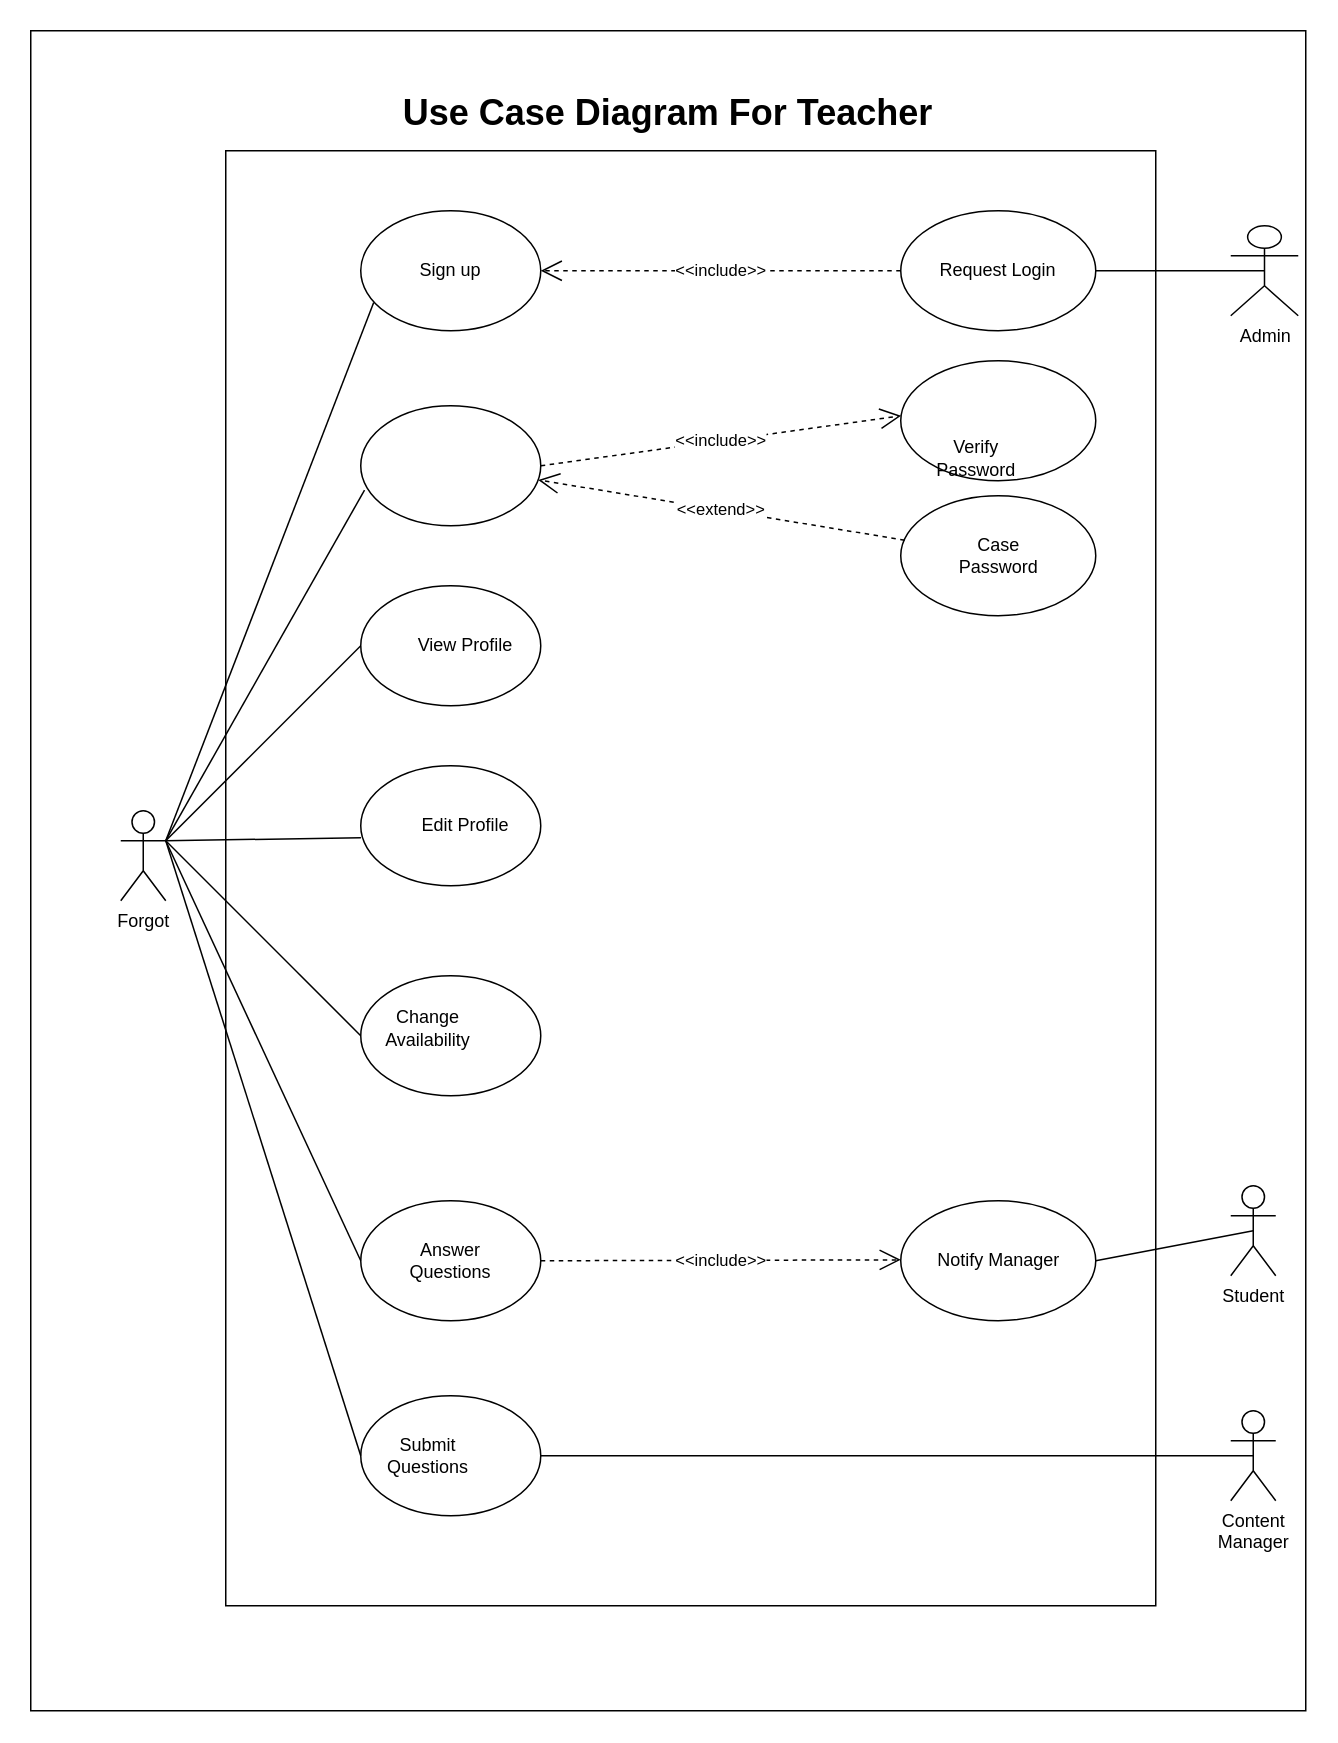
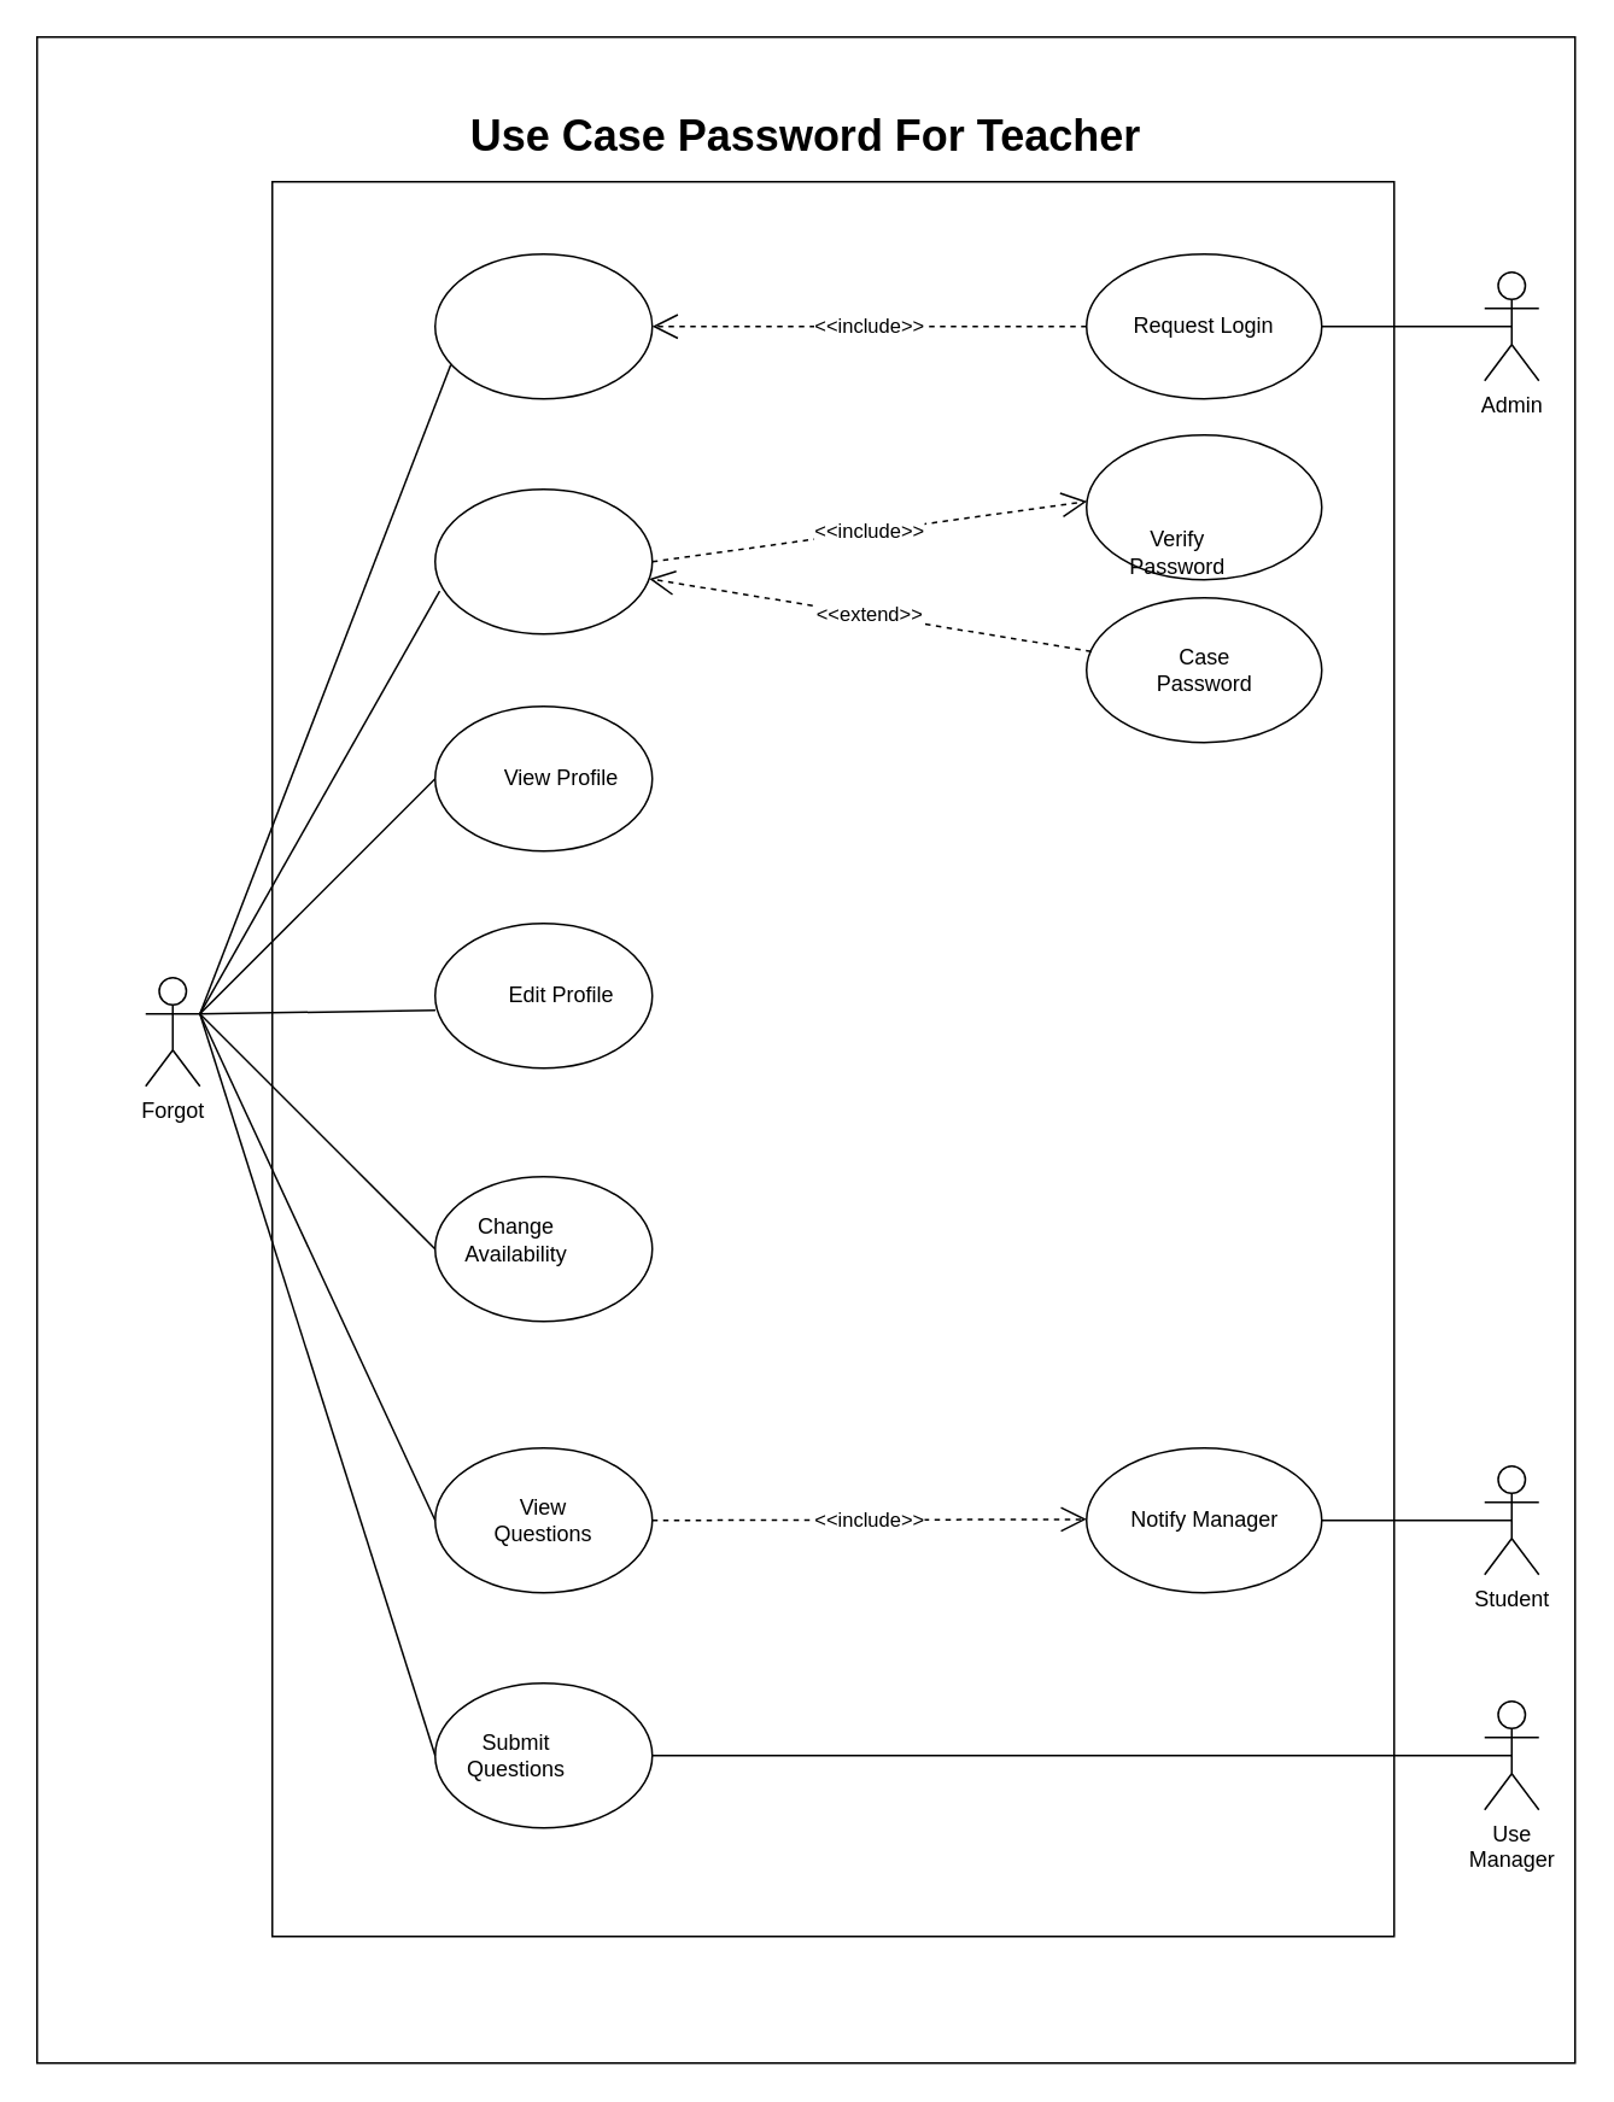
  <mxCell id="0" />
  <mxCell id="1" parent="0" />
  <mxCell id="2" value="" style="rounded=0;whiteSpace=wrap;html=1;" parent="1" vertex="1"><mxGeometry width="850" height="1120" as="geometry" x="20" y="20" /></mxCell>
  <mxCell id="3" value="Forgot" style="shape=umlActor;verticalLabelPosition=bottom;labelBackgroundColor=#ffffff;verticalAlign=top;html=1;outlineConnect=0;" parent="1" vertex="1"><mxGeometry x="80" y="540" width="30" height="60" as="geometry" /></mxCell>
- <mxCell id="4" value="&lt;font style=&quot;font-size: 24px&quot;&gt;&lt;b&gt;Use Case Diagram For Teacher&lt;/b&gt;&lt;/font&gt;" style="text;html=1;strokeColor=none;fillColor=none;align=center;verticalAlign=middle;whiteSpace=wrap;rounded=0;" parent="1" vertex="1"><mxGeometry y="60" width="850" height="30" as="geometry" x="20" /></mxCell>
+ <mxCell id="4" value="&lt;font style=&quot;font-size: 24px&quot;&gt;&lt;b&gt;Use Case Password For Teacher&lt;/b&gt;&lt;/font&gt;" style="text;html=1;strokeColor=none;fillColor=none;align=center;verticalAlign=middle;whiteSpace=wrap;rounded=0;" parent="1" vertex="1"><mxGeometry y="60" width="850" height="30" as="geometry" x="20" /></mxCell>
  <mxCell id="5" value="" style="rounded=0;whiteSpace=wrap;html=1;" parent="1" vertex="1"><mxGeometry x="150" y="100" width="620" height="970" as="geometry" /></mxCell>
  <mxCell id="6" value="" style="ellipse;whiteSpace=wrap;html=1;" parent="1" vertex="1"><mxGeometry x="240" y="140" width="120" height="80" as="geometry" /></mxCell>
  <mxCell id="7" value="" style="ellipse;whiteSpace=wrap;html=1;" parent="1" vertex="1"><mxGeometry x="240" y="270" width="120" height="80" as="geometry" /></mxCell>
  <mxCell id="8" value="" style="ellipse;whiteSpace=wrap;html=1;" parent="1" vertex="1"><mxGeometry x="240" y="390" width="120" height="80" as="geometry" /></mxCell>
  <mxCell id="9" value="" style="ellipse;whiteSpace=wrap;html=1;" parent="1" vertex="1"><mxGeometry x="240" y="510" width="120" height="80" as="geometry" /></mxCell>
  <mxCell id="10" value="" style="ellipse;whiteSpace=wrap;html=1;" parent="1" vertex="1"><mxGeometry x="240" y="650" width="120" height="80" as="geometry" /></mxCell>
  <mxCell id="11" value="" style="ellipse;whiteSpace=wrap;html=1;" parent="1" vertex="1"><mxGeometry x="240" y="800" width="120" height="80" as="geometry" /></mxCell>
  <mxCell id="12" value="" style="ellipse;whiteSpace=wrap;html=1;" parent="1" vertex="1"><mxGeometry x="240" y="930" width="120" height="80" as="geometry" /></mxCell>
- <mxCell id="13" value="Sign up" style="text;html=1;strokeColor=none;fillColor=none;align=center;verticalAlign=middle;whiteSpace=wrap;rounded=0;" parent="1" vertex="1"><mxGeometry x="275" y="170" width="50" height="20" as="geometry" /></mxCell>
  <mxCell id="14" value="View Profile" style="text;html=1;strokeColor=none;fillColor=none;align=center;verticalAlign=middle;whiteSpace=wrap;rounded=0;" parent="1" vertex="1"><mxGeometry x="270" y="420" width="80" height="20" as="geometry" /></mxCell>
  <mxCell id="15" value="Edit Profile" style="text;html=1;strokeColor=none;fillColor=none;align=center;verticalAlign=middle;whiteSpace=wrap;rounded=0;" parent="1" vertex="1"><mxGeometry x="270" y="540" width="80" height="20" as="geometry" /></mxCell>
- <mxCell id="16" value="Answer Questions" style="text;html=1;strokeColor=none;fillColor=none;align=center;verticalAlign=middle;whiteSpace=wrap;rounded=0;" parent="1" vertex="1"><mxGeometry x="265" y="830" width="70" height="20" as="geometry" /></mxCell>
+ <mxCell id="16" value="View Questions" style="text;html=1;strokeColor=none;fillColor=none;align=center;verticalAlign=middle;whiteSpace=wrap;rounded=0;" parent="1" vertex="1"><mxGeometry x="265" y="830" width="70" height="20" as="geometry" /></mxCell>
  <mxCell id="17" value="Submit Questions" style="text;html=1;strokeColor=none;fillColor=none;align=center;verticalAlign=middle;whiteSpace=wrap;rounded=0;" parent="1" vertex="1"><mxGeometry x="245" y="960" width="80" height="20" as="geometry" /></mxCell>
  <mxCell id="18" value="" style="endArrow=none;html=1;entryX=1;entryY=0.333;entryDx=0;entryDy=0;entryPerimeter=0;exitX=0.072;exitY=0.765;exitDx=0;exitDy=0;exitPerimeter=0;" parent="1" source="6" target="3" edge="1"><mxGeometry width="50" height="50" relative="1" as="geometry"><mxPoint x="180" y="630" as="sourcePoint" /><mxPoint x="230" y="580" as="targetPoint" /></mxGeometry></mxCell>
  <mxCell id="19" value="Change Availability" style="text;html=1;strokeColor=none;fillColor=none;align=center;verticalAlign=middle;whiteSpace=wrap;rounded=0;" parent="1" vertex="1"><mxGeometry x="245" y="675" width="80" height="20" as="geometry" /></mxCell>
  <mxCell id="20" value="" style="ellipse;whiteSpace=wrap;html=1;" parent="1" vertex="1"><mxGeometry x="600" y="140" width="130" height="80" as="geometry" /></mxCell>
  <mxCell id="21" value="Request Login" style="text;html=1;strokeColor=none;fillColor=none;align=center;verticalAlign=middle;whiteSpace=wrap;rounded=0;" parent="1" vertex="1"><mxGeometry x="580" y="170" width="170" height="20" as="geometry" /></mxCell>
  <mxCell id="22" value="&amp;lt;&amp;lt;include&amp;gt;&amp;gt;" style="endArrow=open;endSize=12;dashed=1;html=1;entryX=1;entryY=0.5;entryDx=0;entryDy=0;exitX=0;exitY=0.5;exitDx=0;exitDy=0;" parent="1" source="20" target="6" edge="1"><mxGeometry width="160" relative="1" as="geometry"><mxPoint x="602" y="172" as="sourcePoint" /><mxPoint x="570" y="300" as="targetPoint" /></mxGeometry></mxCell>
  <mxCell id="23" value="" style="ellipse;whiteSpace=wrap;html=1;" parent="1" vertex="1"><mxGeometry x="600" y="240" width="130" height="80" as="geometry" /></mxCell>
  <mxCell id="24" value="" style="ellipse;whiteSpace=wrap;html=1;" parent="1" vertex="1"><mxGeometry x="600" y="330" width="130" height="80" as="geometry" /></mxCell>
  <mxCell id="25" value="Verify Password" style="text;html=1;strokeColor=none;fillColor=none;align=center;verticalAlign=middle;whiteSpace=wrap;rounded=0;" parent="1" vertex="1"><mxGeometry x="617.5" y="295" width="65" height="20" as="geometry" /></mxCell>
  <mxCell id="26" value="Case Password" style="text;html=1;strokeColor=none;fillColor=none;align=center;verticalAlign=middle;whiteSpace=wrap;rounded=0;" parent="1" vertex="1"><mxGeometry x="632.5" y="360" width="65" height="20" as="geometry" /></mxCell>
  <mxCell id="27" value="&amp;lt;&amp;lt;include&amp;gt;&amp;gt;" style="endArrow=open;endSize=12;dashed=1;html=1;exitX=1;exitY=0.5;exitDx=0;exitDy=0;entryX=0.002;entryY=0.459;entryDx=0;entryDy=0;entryPerimeter=0;" parent="1" source="7" target="23" edge="1"><mxGeometry width="160" relative="1" as="geometry"><mxPoint x="350" y="270" as="sourcePoint" /><mxPoint x="510" y="270" as="targetPoint" /></mxGeometry></mxCell>
  <mxCell id="28" value="&amp;lt;&amp;lt;extend&amp;gt;&amp;gt;" style="endArrow=open;endSize=12;dashed=1;html=1;exitX=0.02;exitY=0.37;exitDx=0;exitDy=0;exitPerimeter=0;" parent="1" source="24" target="7" edge="1"><mxGeometry width="160" relative="1" as="geometry"><mxPoint x="350" y="270" as="sourcePoint" /><mxPoint x="510" y="270" as="targetPoint" /></mxGeometry></mxCell>
  <mxCell id="29" value="" style="endArrow=none;html=1;exitX=1;exitY=0.333;exitDx=0;exitDy=0;exitPerimeter=0;entryX=0.021;entryY=0.703;entryDx=0;entryDy=0;entryPerimeter=0;" parent="1" source="3" target="7" edge="1"><mxGeometry width="50" height="50" relative="1" as="geometry"><mxPoint x="420" y="380" as="sourcePoint" /><mxPoint x="470" y="330" as="targetPoint" /></mxGeometry></mxCell>
  <mxCell id="30" value="" style="endArrow=none;html=1;entryX=0;entryY=0.5;entryDx=0;entryDy=0;" parent="1" target="8" edge="1"><mxGeometry width="50" height="50" relative="1" as="geometry"><mxPoint x="110" y="560" as="sourcePoint" /><mxPoint x="470" y="330" as="targetPoint" /></mxGeometry></mxCell>
  <mxCell id="31" value="" style="endArrow=none;html=1;entryX=0.001;entryY=0.6;entryDx=0;entryDy=0;entryPerimeter=0;" parent="1" target="9" edge="1"><mxGeometry width="50" height="50" relative="1" as="geometry"><mxPoint x="110" y="560" as="sourcePoint" /><mxPoint x="470" y="590" as="targetPoint" /></mxGeometry></mxCell>
  <mxCell id="32" value="" style="endArrow=none;html=1;entryX=0;entryY=0.5;entryDx=0;entryDy=0;exitX=1;exitY=0.333;exitDx=0;exitDy=0;exitPerimeter=0;" parent="1" source="3" target="10" edge="1"><mxGeometry width="50" height="50" relative="1" as="geometry"><mxPoint x="120" y="560" as="sourcePoint" /><mxPoint x="470" y="590" as="targetPoint" /></mxGeometry></mxCell>
  <mxCell id="33" value="" style="endArrow=none;html=1;entryX=0;entryY=0.5;entryDx=0;entryDy=0;" parent="1" target="11" edge="1"><mxGeometry width="50" height="50" relative="1" as="geometry"><mxPoint x="110" y="560" as="sourcePoint" /><mxPoint x="470" y="590" as="targetPoint" /></mxGeometry></mxCell>
  <mxCell id="34" value="" style="endArrow=none;html=1;entryX=0;entryY=0.5;entryDx=0;entryDy=0;" parent="1" target="12" edge="1"><mxGeometry width="50" height="50" relative="1" as="geometry"><mxPoint x="110" y="560" as="sourcePoint" /><mxPoint x="470" y="590" as="targetPoint" /></mxGeometry></mxCell>
  <mxCell id="35" value="" style="ellipse;whiteSpace=wrap;html=1;" parent="1" vertex="1"><mxGeometry x="600" y="800" width="130" height="80" as="geometry" /></mxCell>
  <mxCell id="36" value="Notify Manager" style="text;html=1;strokeColor=none;fillColor=none;align=center;verticalAlign=middle;whiteSpace=wrap;rounded=0;" parent="1" vertex="1"><mxGeometry x="622.5" y="830" width="85" height="20" as="geometry" /></mxCell>
- <mxCell id="37" value="Admin" style="shape=umlActor;verticalLabelPosition=bottom;labelBackgroundColor=#ffffff;verticalAlign=top;html=1;outlineConnect=0;" parent="1" vertex="1"><mxGeometry x="820" y="150" width="45" height="60" as="geometry" /></mxCell>
+ <mxCell id="37" value="Admin" style="shape=umlActor;verticalLabelPosition=bottom;labelBackgroundColor=#ffffff;verticalAlign=top;html=1;outlineConnect=0;" parent="1" vertex="1"><mxGeometry x="820" y="150" width="30" height="60" as="geometry" /></mxCell>
  <mxCell id="38" value="" style="endArrow=none;html=1;entryX=0.5;entryY=0.5;entryDx=0;entryDy=0;entryPerimeter=0;exitX=1;exitY=0.5;exitDx=0;exitDy=0;" parent="1" source="20" target="37" edge="1"><mxGeometry width="50" height="50" relative="1" as="geometry"><mxPoint x="410" y="350" as="sourcePoint" /><mxPoint x="460" y="300" as="targetPoint" /></mxGeometry></mxCell>
- <mxCell id="39" value="Content &lt;br&gt;Manager" style="shape=umlActor;verticalLabelPosition=bottom;labelBackgroundColor=#ffffff;verticalAlign=top;html=1;outlineConnect=0;" parent="1" vertex="1"><mxGeometry x="820" y="940" width="30" height="60" as="geometry" /></mxCell>
+ <mxCell id="39" value="Use &lt;br&gt;Manager" style="shape=umlActor;verticalLabelPosition=bottom;labelBackgroundColor=#ffffff;verticalAlign=top;html=1;outlineConnect=0;" parent="1" vertex="1"><mxGeometry x="820" y="940" width="30" height="60" as="geometry" /></mxCell>
  <mxCell id="40" value="" style="endArrow=none;html=1;exitX=1;exitY=0.5;exitDx=0;exitDy=0;entryX=0.5;entryY=0.5;entryDx=0;entryDy=0;entryPerimeter=0;" parent="1" source="12" target="39" edge="1"><mxGeometry width="50" height="50" relative="1" as="geometry"><mxPoint x="410" y="990" as="sourcePoint" /><mxPoint x="460" y="940" as="targetPoint" /></mxGeometry></mxCell>
- <mxCell id="41" value="Student" style="shape=umlActor;verticalLabelPosition=bottom;labelBackgroundColor=#ffffff;verticalAlign=top;html=1;outlineConnect=0;" parent="1" vertex="1"><mxGeometry x="820" y="790" width="30" height="60" as="geometry" /></mxCell>
+ <mxCell id="41" value="Student" style="shape=umlActor;verticalLabelPosition=bottom;labelBackgroundColor=#ffffff;verticalAlign=top;html=1;outlineConnect=0;" parent="1" vertex="1"><mxGeometry x="820" y="810" width="30" height="60" as="geometry" /></mxCell>
  <mxCell id="42" value="" style="endArrow=none;html=1;entryX=0.5;entryY=0.5;entryDx=0;entryDy=0;entryPerimeter=0;exitX=1;exitY=0.5;exitDx=0;exitDy=0;" parent="1" source="35" target="41" edge="1"><mxGeometry width="50" height="50" relative="1" as="geometry"><mxPoint x="410" y="990" as="sourcePoint" /><mxPoint x="460" y="940" as="targetPoint" /></mxGeometry></mxCell>
  <mxCell id="43" value="&amp;lt;&amp;lt;include&amp;gt;&amp;gt;" style="endArrow=open;endSize=12;dashed=1;html=1;exitX=1;exitY=0.5;exitDx=0;exitDy=0;" parent="1" source="11" edge="1"><mxGeometry width="160" relative="1" as="geometry"><mxPoint x="440" y="839.41" as="sourcePoint" /><mxPoint x="600" y="839.41" as="targetPoint" /></mxGeometry></mxCell>
